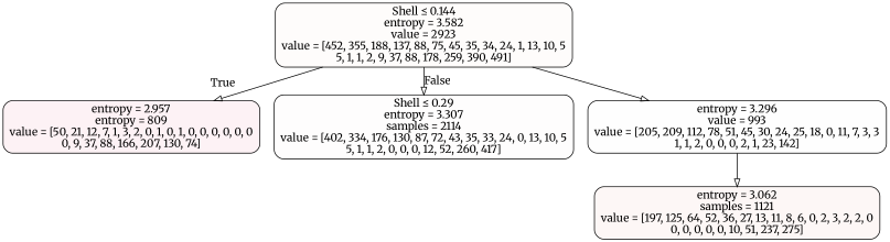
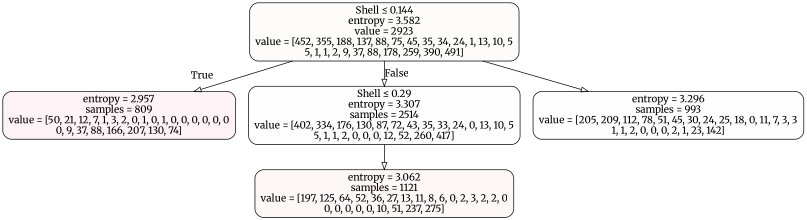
  digraph {
    fontname=Merriweather
    node [color=black fontname=Merriweather shape=box style="filled, rounded"]
    edge [arrowhead=onormal fontname=Merriweather]
    n1 [fillcolor="#e5563904" label=<Shell &le; 0.144<br/>entropy = 3.582<br/>value = 2923<br/>value = [452, 355, 188, 137, 88, 75, 45, 35, 34, 24, 1, 13, 10, 5<br/>5, 1, 1, 2, 9, 37, 88, 178, 259, 390, 491]>]
-   n2 [fillcolor="#e5396f10" label=<entropy = 2.957<br/>entropy = 809<br/>value = [50, 21, 12, 7, 1, 3, 2, 0, 1, 0, 1, 0, 0, 0, 0, 0, 0<br/>0, 9, 37, 88, 166, 207, 130, 74]>]
-   n3 [fillcolor="#e5563902" label=<Shell &le; 0.29<br/>entropy = 3.307<br/>samples = 2114<br/>value = [402, 334, 176, 130, 87, 72, 43, 35, 33, 24, 0, 13, 10, 5<br/>5, 1, 1, 2, 0, 0, 0, 12, 52, 260, 417]>]
-   n4 [fillcolor="#e5a93901" label=<entropy = 3.296<br/>value = 993<br/>value = [205, 209, 112, 78, 51, 45, 30, 24, 25, 18, 0, 11, 7, 3, 3<br/>1, 1, 2, 0, 0, 0, 2, 1, 23, 142]>]
+   n2 [fillcolor="#e5396f10" label=<entropy = 2.957<br/>samples = 809<br/>value = [50, 21, 12, 7, 1, 3, 2, 0, 1, 0, 1, 0, 0, 0, 0, 0, 0<br/>0, 9, 37, 88, 166, 207, 130, 74]>]
+   n3 [fillcolor="#e5563902" label=<Shell &le; 0.29<br/>entropy = 3.307<br/>samples = 2514<br/>value = [402, 334, 176, 130, 87, 72, 43, 35, 33, 24, 0, 13, 10, 5<br/>5, 1, 1, 2, 0, 0, 0, 12, 52, 260, 417]>]
+   n4 [fillcolor="#e5a93901" label=<entropy = 3.296<br/>samples = 993<br/>value = [205, 209, 112, 78, 51, 45, 30, 24, 25, 18, 0, 11, 7, 3, 3<br/>1, 1, 2, 0, 0, 0, 2, 1, 23, 142]>]
    n5 [fillcolor="#e556390b" label=<entropy = 3.062<br/>samples = 1121<br/>value = [197, 125, 64, 52, 36, 27, 13, 11, 8, 6, 0, 2, 3, 2, 2, 0<br/>0, 0, 0, 0, 0, 10, 51, 237, 275]>]
    n1 -> n2 [headlabel=True labelangle=45 labeldistance=2.5]
    n1 -> n3 [headlabel=False labelangle=-45 labeldistance=2.5]
    n1 -> n4
-   n4 -> n5
+   n3 -> n5
  }
